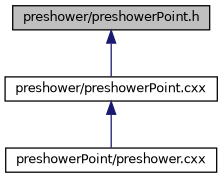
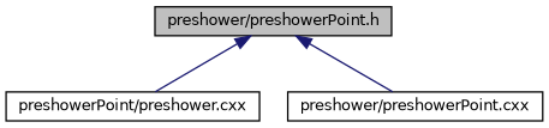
  digraph {
    node [color=black fillcolor=white fontname=Helvetica fontsize=10 shape=record style=filled]
    edge [color=midnightblue dir=back fontname=Helvetica fontsize=10 labelfontname=Helvetica labelfontsize=10 style=solid]
    n1 [fillcolor=grey75 fontcolor=black height=0.2 label="preshower/preshowerPoint.h" width=0.4]
    n2 [height=0.2 label="preshowerPoint/preshower.cxx" width=0.4]
    n3 [height=0.2 label="preshower/preshowerPoint.cxx" width=0.4]
-   n3 -> n2
+   n1 -> n2
    n1 -> n3
  }
